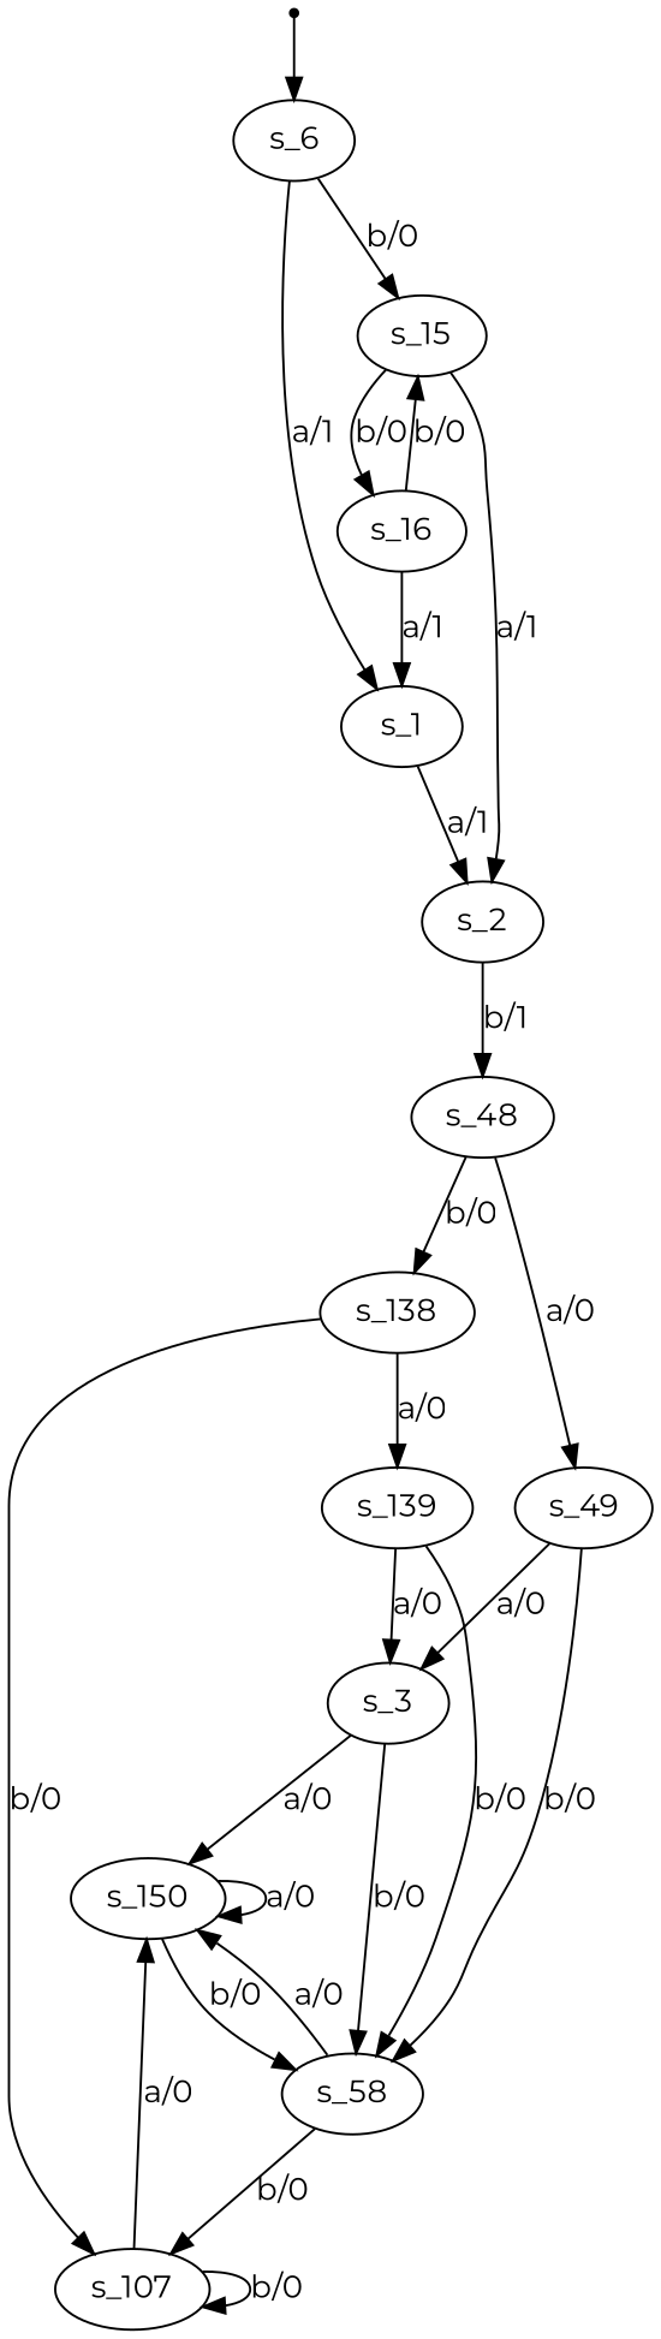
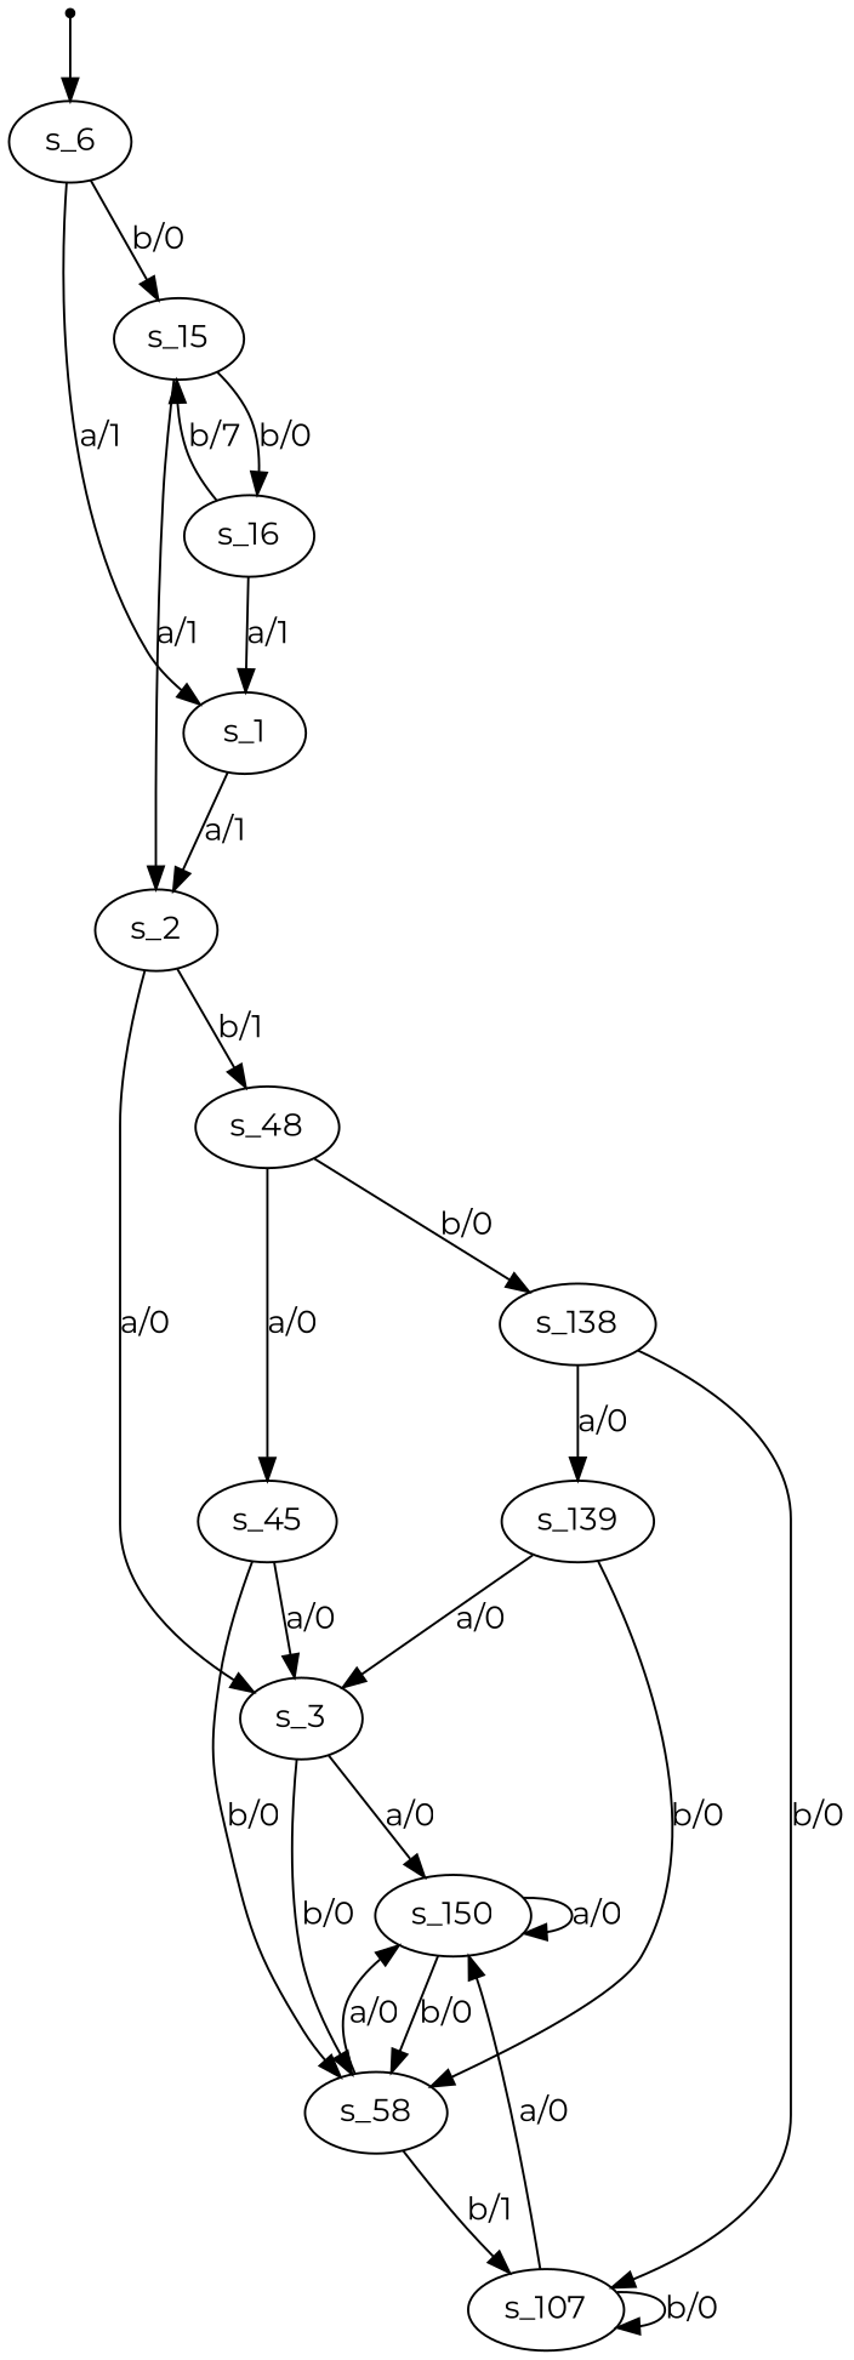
  digraph {
    fontname=Montserrat
    node [fontname=Montserrat]
    edge [fontname=Montserrat]
    n1 [label=s_6 root=true]
    s_1
    s_15
    s_2
    s_16
    s_3
    s_48
    s_150
    s_58
-   s_49
+   s_49 [label=s_45]
    s_138
    s_107
    s_139
    qi [shape=point]
    n1 -> s_1 [label="a/1"]
    n1 -> s_15 [label="b/0"]
    s_1 -> s_2 [label="a/1"]
    s_15 -> s_2 [label="a/1"]
    s_15 -> s_16 [label="b/0"]
+   s_2 -> s_3 [label="a/0"]
    s_2 -> s_48 [label="b/1"]
    s_16 -> s_1 [label="a/1"]
-   s_16 -> s_15 [label="b/0"]
+   s_16 -> s_15 [label="b/7"]
    s_3 -> s_150 [label="a/0"]
    s_3 -> s_58 [label="b/0"]
    s_48 -> s_49 [label="a/0"]
    s_48 -> s_138 [label="b/0"]
    s_150 -> s_150 [label="a/0"]
    s_150 -> s_58 [label="b/0"]
    s_58 -> s_150 [label="a/0"]
-   s_58 -> s_107 [label="b/0"]
+   s_58 -> s_107 [label="b/1"]
    s_49 -> s_3 [label="a/0"]
    s_49 -> s_58 [label="b/0"]
    s_138 -> s_107 [label="b/0"]
    s_138 -> s_139 [label="a/0"]
    s_107 -> s_150 [label="a/0"]
    s_107 -> s_107 [label="b/0"]
    s_139 -> s_3 [label="a/0"]
    s_139 -> s_58 [label="b/0"]
    qi -> n1
  }
